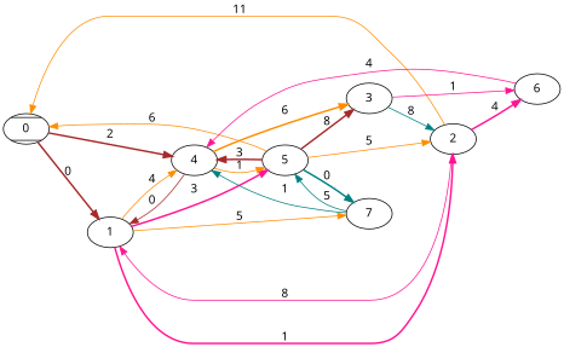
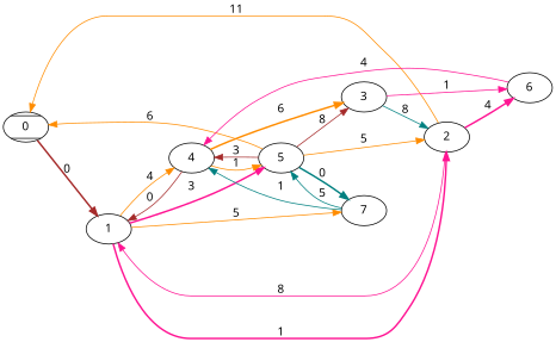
  digraph {
    fontname="Noto Sans"
    rankdir=LR
    node [fontname="Noto Sans"]
    edge [color=darkorange fontname="Noto Sans"]
    0 [style=diagonals]
    1
    4
    2
    5
    7
    3
    6
    0 -> 1 [color=brown label=0 style=bold]
-   0 -> 4 [color=brown label=2 style=bold]
    1 -> 4 [label=4]
    1 -> 2 [color=deeppink label=1 style=bold]
    1 -> 5 [color=deeppink label=3 style=bold]
    1 -> 7 [label=5]
    4 -> 1 [color=brown label=0]
    4 -> 5 [label=1]
    4 -> 3 [label=6 style=bold]
    2 -> 0 [label=11]
    2 -> 1 [color=deeppink label=8]
    2 -> 6 [color=deeppink label=4 style=bold]
    5 -> 0 [label=6]
-   5 -> 4 [color=brown label=3 style=bold]
+   5 -> 4 [color=brown label=3]
    5 -> 2 [label=5]
    5 -> 7 [color=teal label=0 style=bold]
-   5 -> 3 [color=brown label=8 style=bold]
+   5 -> 3 [color=brown label=8]
    7 -> 4 [color=teal label=1]
    7 -> 5 [color=teal label=5]
    3 -> 2 [color=teal label=8]
    3 -> 6 [color=deeppink label=1]
    6 -> 4 [color=deeppink label=4]
  }
